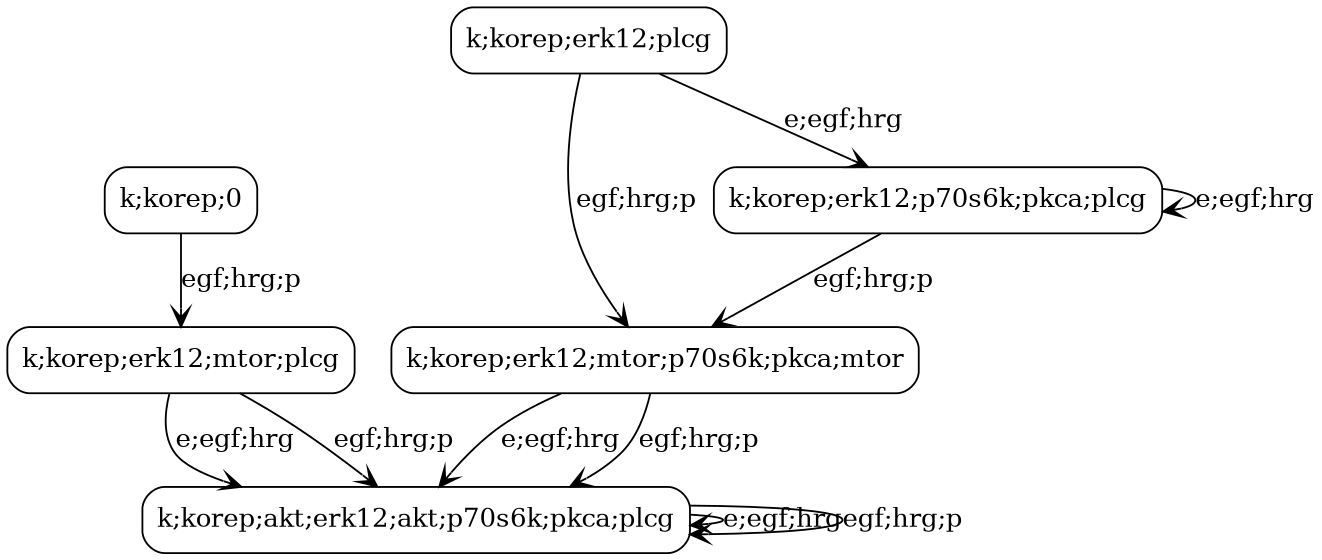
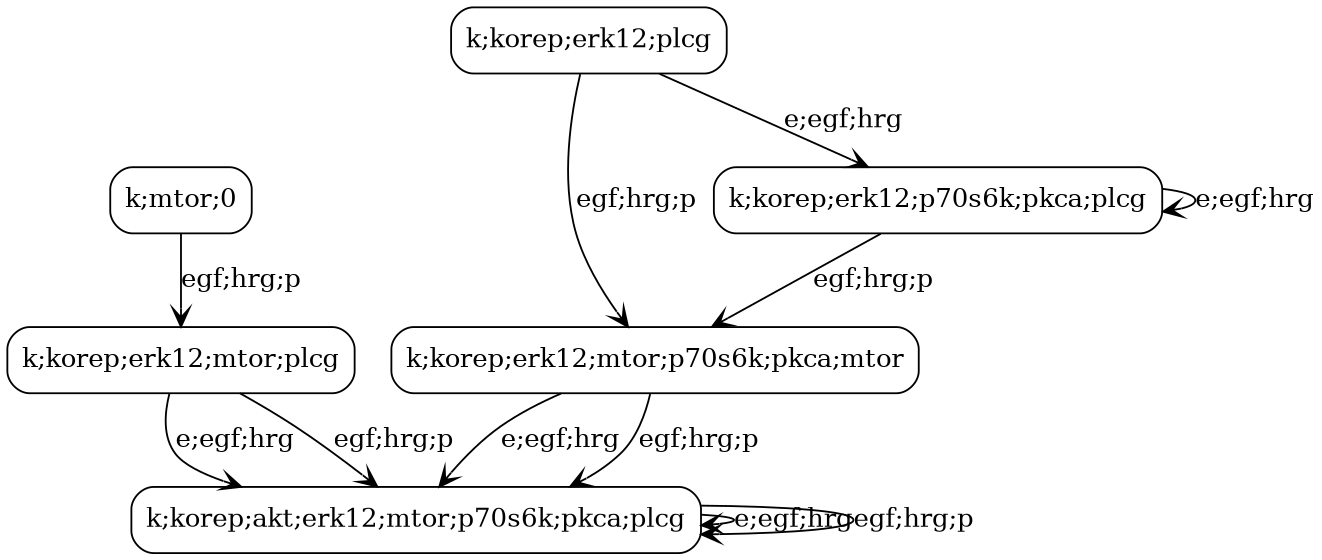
  digraph {
    node [fillcolor=white shape=box style="filled, rounded"]
    edge [arrowhead=vee]
-   n1 [label="k;korep;0"]
+   n1 [label="k;mtor;0"]
    n2 [label="k;korep;erk12;mtor;plcg"]
-   n3 [label="k;korep;akt;erk12;akt;p70s6k;pkca;plcg"]
+   n3 [label="k;korep;akt;erk12;mtor;p70s6k;pkca;plcg"]
    n4 [label="k;korep;erk12;plcg"]
    n5 [label="k;korep;erk12;mtor;p70s6k;pkca;mtor"]
    n6 [label="k;korep;erk12;p70s6k;pkca;plcg"]
    n1 -> n2 [label="egf;hrg;p"]
    n2 -> n3 [label="e;egf;hrg"]
    n2 -> n3 [label="egf;hrg;p"]
    n3 -> n3 [label="e;egf;hrg"]
    n3 -> n3 [label="egf;hrg;p"]
    n4 -> n5 [label="egf;hrg;p"]
    n4 -> n6 [label="e;egf;hrg"]
    n5 -> n3 [label="e;egf;hrg"]
    n5 -> n3 [label="egf;hrg;p"]
    n6 -> n5 [label="egf;hrg;p"]
    n6 -> n6 [label="e;egf;hrg"]
  }
